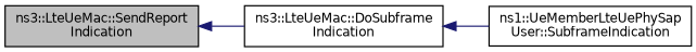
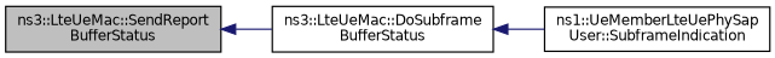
  digraph {
    rankdir=LR
    node [color=black fillcolor=white fontname=Helvetica fontsize=10 shape=record style=filled]
    edge [color=midnightblue dir=back fontname=Helvetica fontsize=10 labelfontname=Helvetica labelfontsize=10 style=solid]
-   n1 [fillcolor=grey75 fontcolor=black height=0.2 label="ns3::LteUeMac::SendReport\lIndication" width=0.4]
-   n2 [height=0.2 label="ns3::LteUeMac::DoSubframe\lIndication" width=0.4]
+   n1 [fillcolor=grey75 fontcolor=black height=0.2 label="ns3::LteUeMac::SendReport\lBufferStatus" width=0.4]
+   n2 [height=0.2 label="ns3::LteUeMac::DoSubframe\lBufferStatus" width=0.4]
    n3 [height=0.2 label="ns1::UeMemberLteUePhySap\lUser::SubframeIndication" width=0.4]
    n1 -> n2
    n2 -> n3
  }
